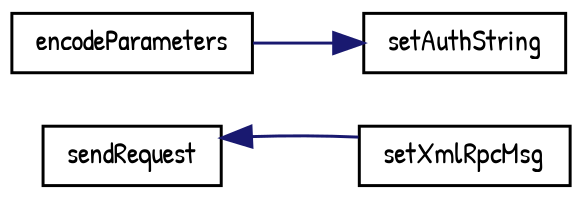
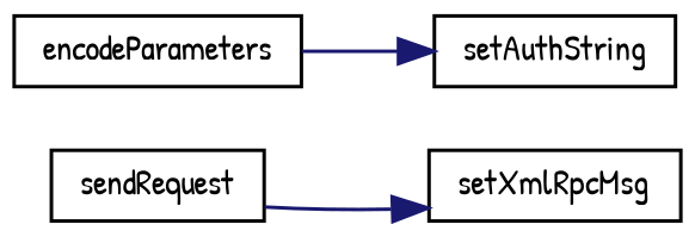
  digraph {
    fontname="Patrick Hand"
    rankdir=LR
    node [color=black fillcolor=white fontname="Patrick Hand" fontsize=10 shape=record style=filled]
    edge [color=midnightblue fontname="Patrick Hand" fontsize=10 labelfontname=Helvetica labelfontsize=10 style=solid]
    n1 [height=0.2 label=sendRequest width=0.4]
    n2 [height=0.2 label=setXmlRpcMsg width=0.4]
    n3 [height=0.2 label=encodeParameters width=0.4]
    n4 [height=0.2 label=setAuthString width=0.4]
-   n2 -> n1
+   n1 -> n2
    n3 -> n4
  }
